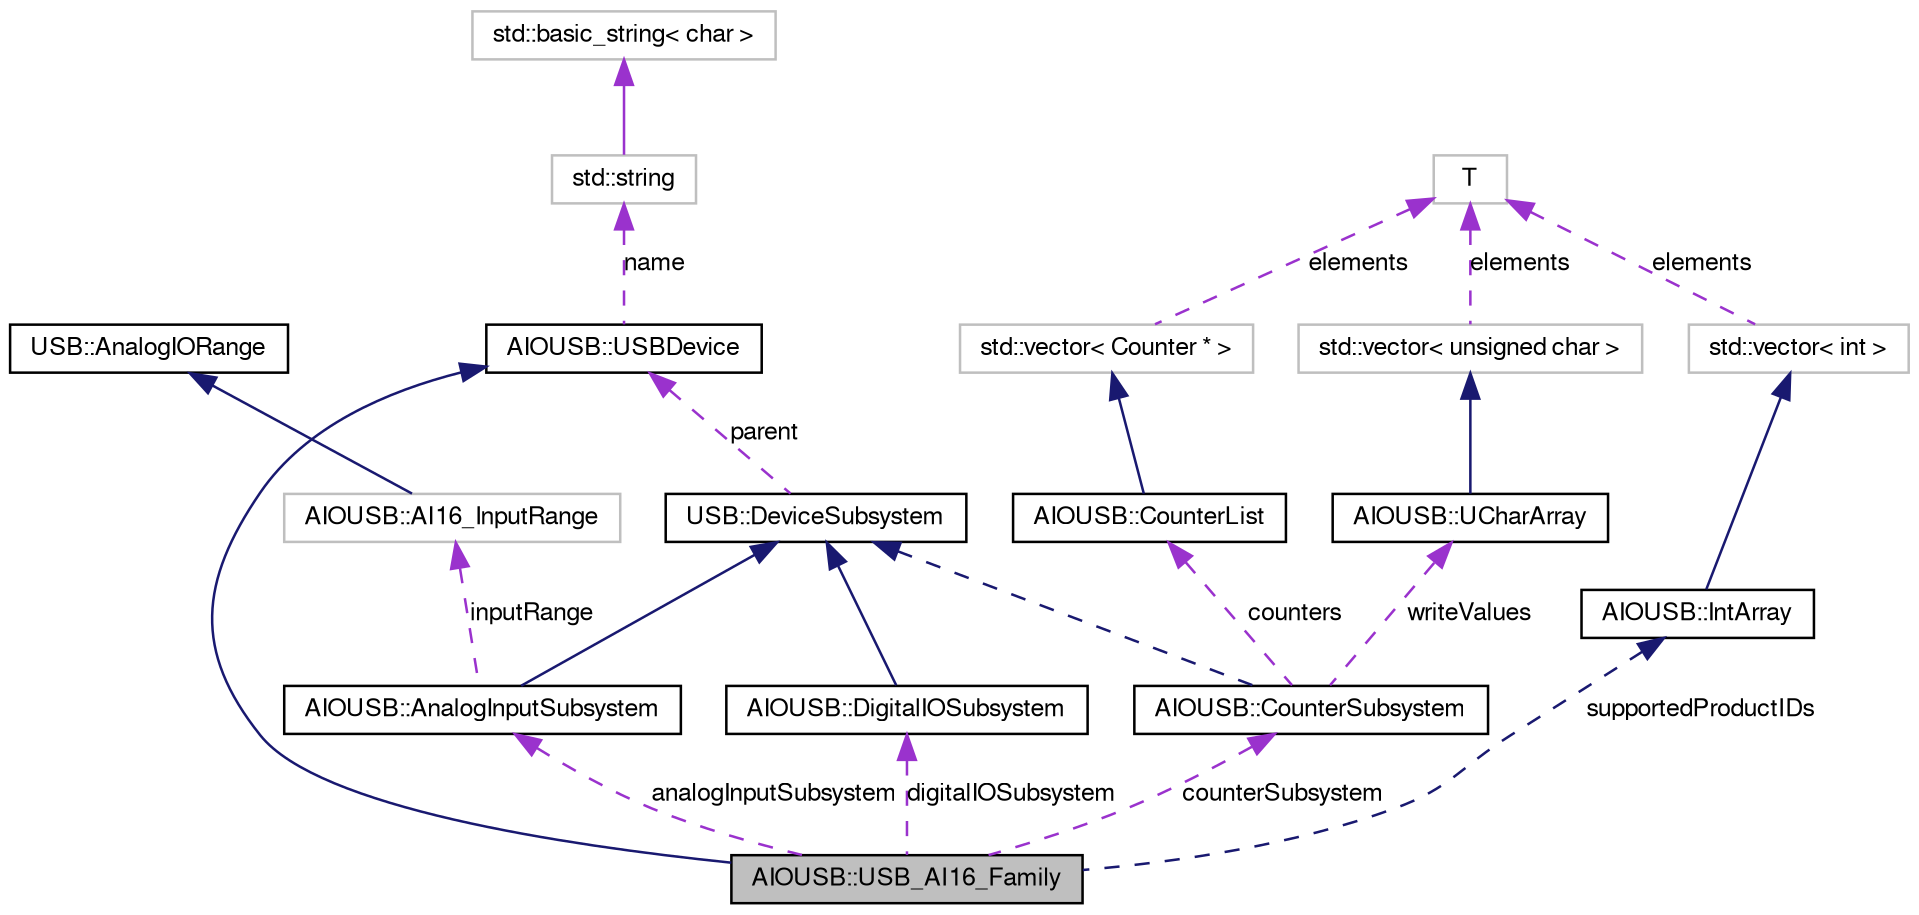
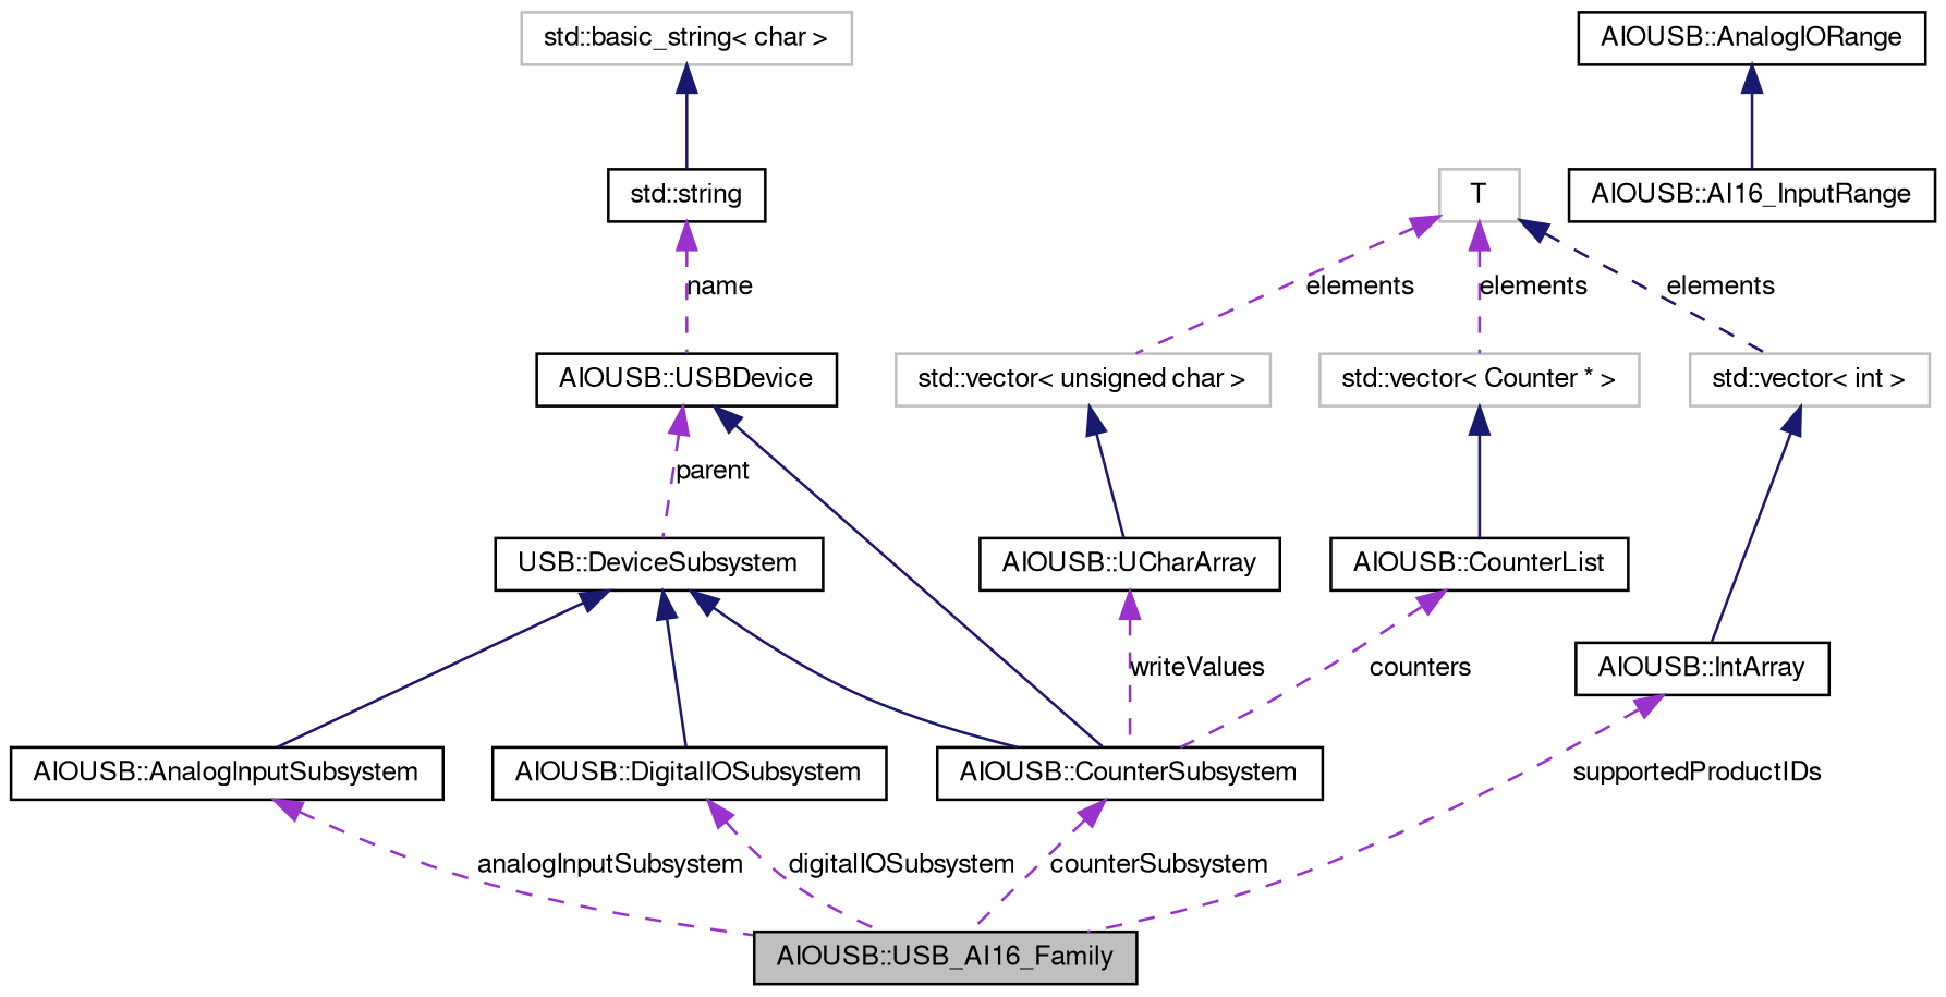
  digraph {
    rankdir=TB
    node [color=black fillcolor=white fontname=FreeSans fontsize=10 shape=record style=filled]
    edge [color=darkorchid3 dir=back fontname=FreeSans fontsize=10 labelfontname=FreeSans labelfontsize=10 style=dashed]
    n1 [fillcolor=grey75 fontcolor=black height=0.2 label="AIOUSB::USB_AI16_Family" width=0.4]
    n2 [height=0.2 label="AIOUSB::USBDevice" width=0.4]
    n3 [height=0.2 label="USB::DeviceSubsystem" width=0.4]
    n4 [height=0.2 label="AIOUSB::CounterSubsystem" width=0.4]
    n5 [height=0.2 label="AIOUSB::DigitalIOSubsystem" width=0.4]
    n6 [height=0.2 label="AIOUSB::AnalogInputSubsystem" width=0.4]
-   n7 [color=grey75 height=0.2 label="std::string" width=0.4]
+   n7 [height=0.2 label="std::string" width=0.4]
    n8 [color=grey75 height=0.2 label="std::basic_string\< char \>" width=0.4]
    n9 [height=0.2 label="AIOUSB::IntArray" width=0.4]
    n10 [color=grey75 height=0.2 label="std::vector\< int \>" width=0.4]
    n11 [color=grey75 height=0.2 label=T width=0.4]
    n12 [color=grey75 height=0.2 label="std::vector\< Counter * \>" width=0.4]
    n13 [color=grey75 height=0.2 label="std::vector\< unsigned char \>" width=0.4]
    n14 [height=0.2 label="AIOUSB::CounterList" width=0.4]
    n15 [height=0.2 label="AIOUSB::UCharArray" width=0.4]
-   n16 [color=grey75 height=0.2 label="AIOUSB::AI16_InputRange" width=0.4]
-   n17 [height=0.2 label="USB::AnalogIORange" width=0.4]
-   n2 -> n1 [color=midnightblue style=solid]
+   n16 [height=0.2 label="AIOUSB::AI16_InputRange" width=0.4]
+   n17 [height=0.2 label="AIOUSB::AnalogIORange" width=0.4]
+   n2 -> n4 [color=midnightblue style=solid]
    n2 -> n3 [label=parent]
-   n3 -> n4 [color=midnightblue]
+   n3 -> n4 [color=midnightblue style=solid]
    n3 -> n5 [color=midnightblue style=solid]
    n3 -> n6 [color=midnightblue style=solid]
    n4 -> n1 [label=counterSubsystem]
    n5 -> n1 [label=digitalIOSubsystem]
    n6 -> n1 [label=analogInputSubsystem]
    n7 -> n2 [label=name]
-   n8 -> n7 [style=solid]
-   n9 -> n1 [color=midnightblue label=supportedProductIDs]
+   n8 -> n7 [color=midnightblue style=solid]
+   n9 -> n1 [label=supportedProductIDs]
    n10 -> n9 [color=midnightblue style=solid]
-   n11 -> n10 [label=elements]
+   n11 -> n10 [color=midnightblue label=elements]
    n11 -> n12 [label=elements]
    n11 -> n13 [label=elements]
    n12 -> n14 [color=midnightblue style=solid]
    n13 -> n15 [color=midnightblue style=solid]
    n14 -> n4 [label=counters]
    n15 -> n4 [label=writeValues]
-   n16 -> n6 [label=inputRange]
    n17 -> n16 [color=midnightblue style=solid]
  }
